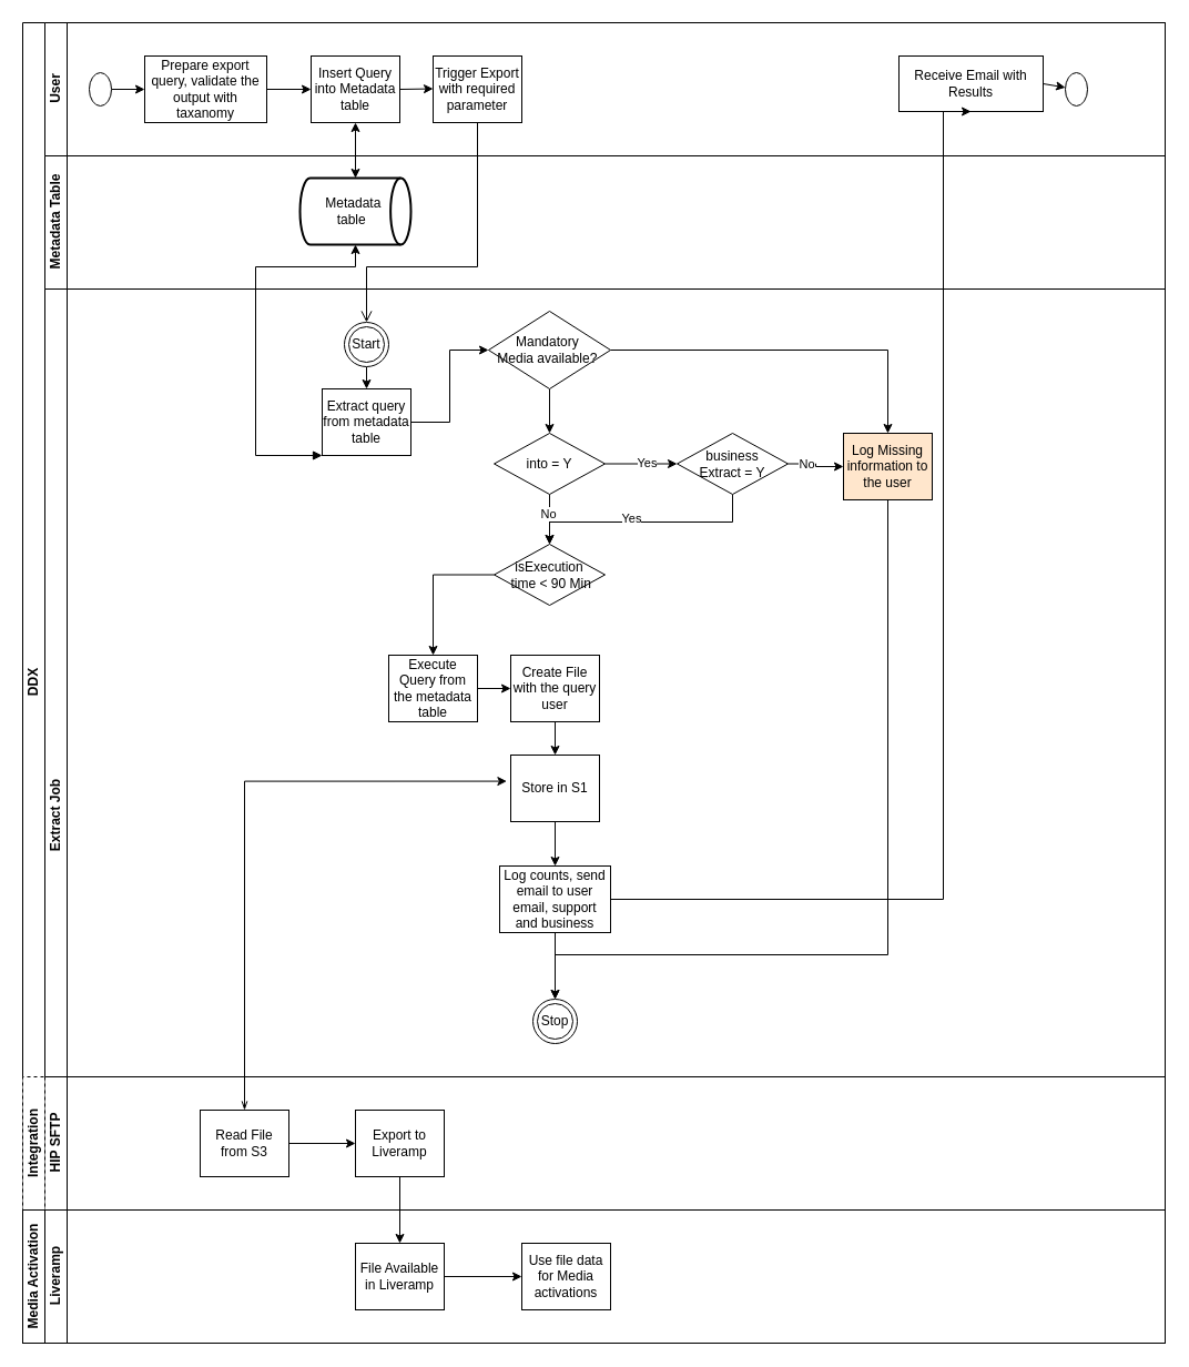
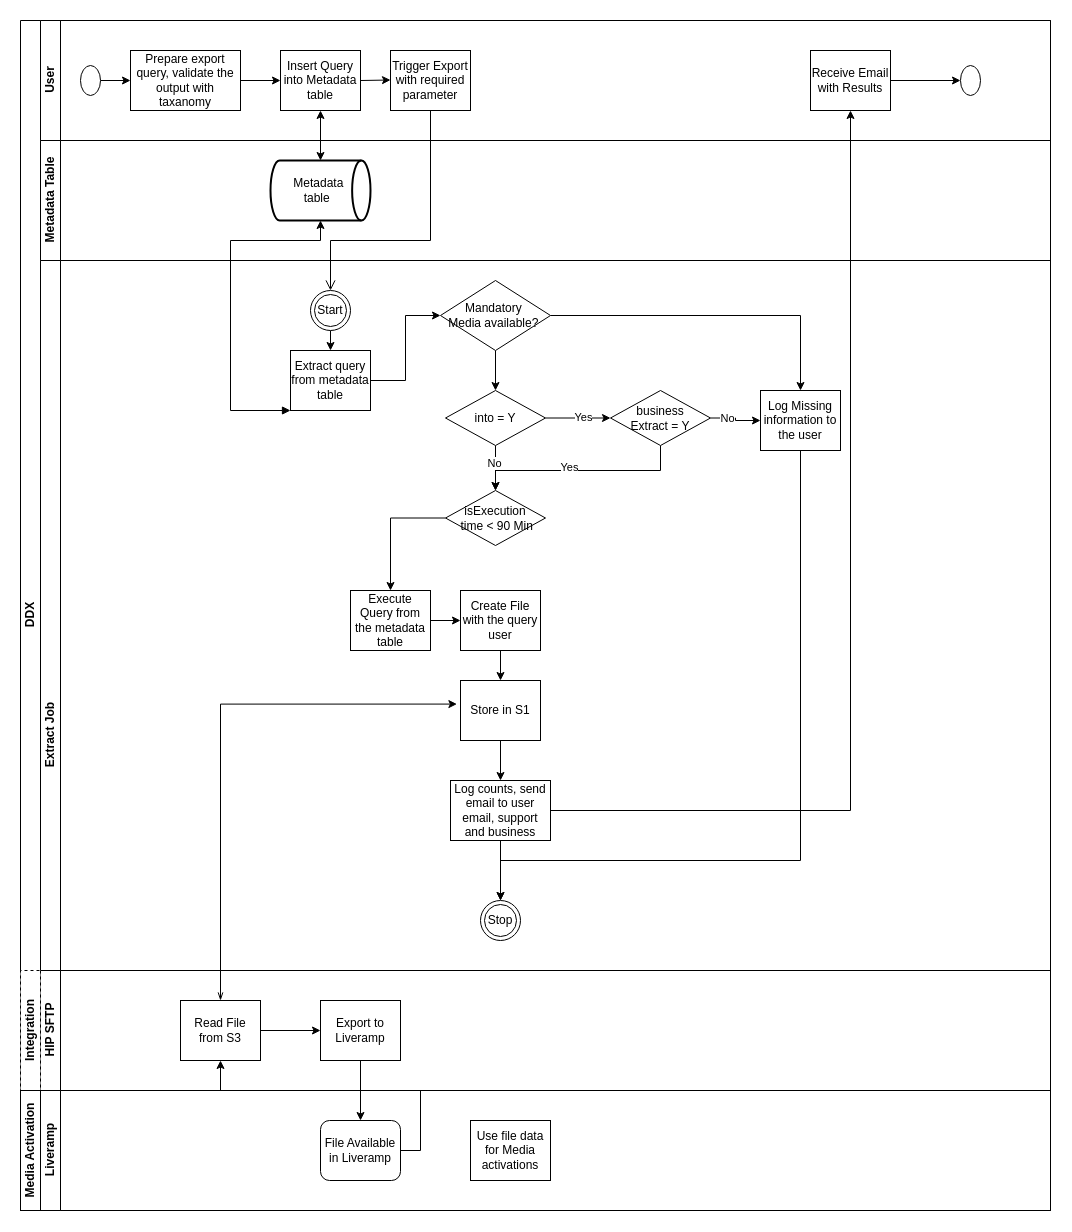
  <mxCell id="0" />
  <mxCell id="1" parent="0" />
  <mxCell id="2" value="DDX" style="swimlane;html=1;childLayout=stackLayout;resizeParent=1;resizeParentMax=0;horizontal=0;startSize=20;horizontalStack=0;" parent="1" vertex="1"><mxGeometry x="20" y="20" width="1030" height="1190" as="geometry" /></mxCell>
  <mxCell id="3" value="User" style="swimlane;html=1;startSize=20;horizontal=0;" parent="2" vertex="1"><mxGeometry x="20" width="1010" height="120" as="geometry" /></mxCell>
  <mxCell id="4" value="" style="edgeStyle=orthogonalEdgeStyle;rounded=0;orthogonalLoop=1;jettySize=auto;html=1;" parent="3" source="5" target="6" edge="1"><mxGeometry relative="1" as="geometry" /></mxCell>
  <mxCell id="5" value="" style="ellipse;whiteSpace=wrap;html=1;" parent="3" vertex="1"><mxGeometry x="40" y="45" width="20" height="30" as="geometry" /></mxCell>
  <mxCell id="6" value="Prepare export query, validate the output with taxanomy" style="rounded=0;whiteSpace=wrap;html=1;fontFamily=Helvetica;fontSize=12;fontColor=#000000;align=center;" parent="3" vertex="1"><mxGeometry x="90" y="30" width="110" height="60" as="geometry" /></mxCell>
  <mxCell id="7" value="Insert Query into Metadata table" style="rounded=0;whiteSpace=wrap;html=1;fontFamily=Helvetica;fontSize=12;fontColor=#000000;align=center;" parent="3" vertex="1"><mxGeometry x="240" y="30" width="80" height="60" as="geometry" /></mxCell>
  <mxCell id="8" value="" style="endArrow=classic;html=1;rounded=0;exitX=1;exitY=0.5;exitDx=0;exitDy=0;entryX=0;entryY=0.5;entryDx=0;entryDy=0;" edge="1" parent="3" source="6" target="7"><mxGeometry width="50" height="50" relative="1" as="geometry"><mxPoint x="250" y="130" as="sourcePoint" /><mxPoint x="240" y="70" as="targetPoint" /></mxGeometry></mxCell>
  <mxCell id="9" value="Trigger Export with required parameter" style="rounded=0;whiteSpace=wrap;html=1;fontFamily=Helvetica;fontSize=12;fontColor=#000000;align=center;" vertex="1" parent="3"><mxGeometry x="350" y="30" width="80" height="60" as="geometry" /></mxCell>
  <mxCell id="10" value="" style="endArrow=classic;startArrow=classic;html=1;rounded=0;exitX=0.5;exitY=0;exitDx=0;exitDy=0;exitPerimeter=0;" edge="1" parent="3" source="16"><mxGeometry width="50" height="50" relative="1" as="geometry"><mxPoint x="230" y="140" as="sourcePoint" /><mxPoint x="280" y="90" as="targetPoint" /></mxGeometry></mxCell>
  <mxCell id="11" value="" style="endArrow=classic;html=1;rounded=0;entryX=0;entryY=0.5;entryDx=0;entryDy=0;" edge="1" parent="3"><mxGeometry width="50" height="50" relative="1" as="geometry"><mxPoint x="320" y="60" as="sourcePoint" /><mxPoint x="350" y="59.5" as="targetPoint" /></mxGeometry></mxCell>
  <mxCell id="12" style="rounded=0;orthogonalLoop=1;jettySize=auto;html=1;exitX=1;exitY=0.5;exitDx=0;exitDy=0;" edge="1" parent="3" source="13" target="14"><mxGeometry relative="1" as="geometry" /></mxCell>
- <mxCell id="13" value="Receive Email with Results" style="rounded=0;whiteSpace=wrap;html=1;fontFamily=Helvetica;fontSize=12;fontColor=#000000;align=center;" vertex="1" parent="3"><mxGeometry x="770" y="30" width="130" height="50" as="geometry" /></mxCell>
+ <mxCell id="13" value="Receive Email with Results" style="rounded=0;whiteSpace=wrap;html=1;fontFamily=Helvetica;fontSize=12;fontColor=#000000;align=center;" vertex="1" parent="3"><mxGeometry x="770" y="30" width="80" height="60" as="geometry" /></mxCell>
  <mxCell id="14" value="" style="ellipse;whiteSpace=wrap;html=1;" vertex="1" parent="3"><mxGeometry x="920" y="45" width="20" height="30" as="geometry" /></mxCell>
  <mxCell id="15" value="Metadata Table" style="swimlane;html=1;startSize=20;horizontal=0;" parent="2" vertex="1"><mxGeometry x="20" y="120" width="1010" height="120" as="geometry" /></mxCell>
  <mxCell id="16" value="Metadata&amp;nbsp;&lt;div&gt;table&amp;nbsp;&amp;nbsp;&lt;/div&gt;" style="strokeWidth=2;html=1;shape=mxgraph.flowchart.direct_data;whiteSpace=wrap;" vertex="1" parent="15"><mxGeometry x="230" y="20" width="100" height="60" as="geometry" /></mxCell>
  <mxCell id="17" value="" style="edgeStyle=orthogonalEdgeStyle;elbow=horizontal;endArrow=open;html=1;rounded=0;endSize=8;startSize=8;exitX=0.5;exitY=1;exitDx=0;exitDy=0;entryX=0.5;entryY=0;entryDx=0;entryDy=0;" edge="1" parent="2" source="9" target="43"><mxGeometry width="50" height="50" relative="1" as="geometry"><mxPoint x="430" y="170" as="sourcePoint" /><mxPoint x="310" y="260" as="targetPoint" /><Array as="points"><mxPoint x="410" y="220" /><mxPoint x="310" y="220" /></Array></mxGeometry></mxCell>
  <mxCell id="18" style="edgeStyle=orthogonalEdgeStyle;rounded=0;orthogonalLoop=1;jettySize=auto;html=1;entryX=0.5;entryY=1;entryDx=0;entryDy=0;entryPerimeter=0;startArrow=block;startFill=1;" edge="1" parent="2" source="23" target="16"><mxGeometry relative="1" as="geometry"><Array as="points"><mxPoint x="210" y="390" /><mxPoint x="210" y="220" /><mxPoint x="300" y="220" /></Array></mxGeometry></mxCell>
  <mxCell id="19" style="edgeStyle=orthogonalEdgeStyle;rounded=0;orthogonalLoop=1;jettySize=auto;html=1;exitX=1;exitY=0.5;exitDx=0;exitDy=0;entryX=0.5;entryY=1;entryDx=0;entryDy=0;" edge="1" parent="2" source="41" target="13"><mxGeometry relative="1" as="geometry"><mxPoint x="710" y="80" as="targetPoint" /><Array as="points"><mxPoint x="830" y="790" /></Array></mxGeometry></mxCell>
  <mxCell id="20" value="Extract Job" style="swimlane;html=1;startSize=20;horizontal=0;" parent="2" vertex="1"><mxGeometry x="20" y="240" width="1010" height="950" as="geometry" /></mxCell>
  <mxCell id="21" style="edgeStyle=orthogonalEdgeStyle;rounded=0;orthogonalLoop=1;jettySize=auto;html=1;entryX=0.5;entryY=0;entryDx=0;entryDy=0;exitX=0.5;exitY=1;exitDx=0;exitDy=0;" edge="1" parent="20" source="43" target="23"><mxGeometry relative="1" as="geometry"><mxPoint x="290" y="80" as="sourcePoint" /></mxGeometry></mxCell>
  <mxCell id="22" style="edgeStyle=orthogonalEdgeStyle;rounded=0;orthogonalLoop=1;jettySize=auto;html=1;entryX=0;entryY=0.5;entryDx=0;entryDy=0;" edge="1" parent="20" source="23" target="26"><mxGeometry relative="1" as="geometry" /></mxCell>
  <mxCell id="23" value="Extract query from metadata table" style="rounded=0;whiteSpace=wrap;html=1;fontFamily=Helvetica;fontSize=12;fontColor=#000000;align=center;" vertex="1" parent="20"><mxGeometry x="250" y="90" width="80" height="60" as="geometry" /></mxCell>
  <mxCell id="24" style="edgeStyle=orthogonalEdgeStyle;rounded=0;orthogonalLoop=1;jettySize=auto;html=1;entryX=0.5;entryY=0;entryDx=0;entryDy=0;" edge="1" parent="20" source="26" target="37"><mxGeometry relative="1" as="geometry" /></mxCell>
  <mxCell id="25" style="edgeStyle=orthogonalEdgeStyle;rounded=0;orthogonalLoop=1;jettySize=auto;html=1;entryX=0.5;entryY=0;entryDx=0;entryDy=0;" edge="1" parent="20" source="26" target="50"><mxGeometry relative="1" as="geometry" /></mxCell>
  <mxCell id="26" value="Mandatory&amp;nbsp;&lt;div&gt;Media available?&amp;nbsp;&lt;/div&gt;" style="rhombus;whiteSpace=wrap;html=1;fontFamily=Helvetica;fontSize=12;fontColor=#000000;align=center;" vertex="1" parent="20"><mxGeometry x="400" y="20" width="110" height="70" as="geometry" /></mxCell>
  <mxCell id="27" style="edgeStyle=orthogonalEdgeStyle;rounded=0;orthogonalLoop=1;jettySize=auto;html=1;exitX=1;exitY=0.5;exitDx=0;exitDy=0;entryX=0;entryY=0.5;entryDx=0;entryDy=0;" edge="1" parent="20" source="28" target="30"><mxGeometry relative="1" as="geometry" /></mxCell>
  <mxCell id="28" value="Execute Query from the metadata table" style="rounded=0;whiteSpace=wrap;html=1;fontFamily=Helvetica;fontSize=12;fontColor=#000000;align=center;" vertex="1" parent="20"><mxGeometry x="310" y="330" width="80" height="60" as="geometry" /></mxCell>
  <mxCell id="29" style="edgeStyle=orthogonalEdgeStyle;rounded=0;orthogonalLoop=1;jettySize=auto;html=1;exitX=0.5;exitY=1;exitDx=0;exitDy=0;entryX=0.5;entryY=0;entryDx=0;entryDy=0;" edge="1" parent="20" source="30" target="32"><mxGeometry relative="1" as="geometry" /></mxCell>
  <mxCell id="30" value="Create File with the query user" style="rounded=0;whiteSpace=wrap;html=1;fontFamily=Helvetica;fontSize=12;fontColor=#000000;align=center;" vertex="1" parent="20"><mxGeometry x="420" y="330" width="80" height="60" as="geometry" /></mxCell>
  <mxCell id="31" style="edgeStyle=orthogonalEdgeStyle;rounded=0;orthogonalLoop=1;jettySize=auto;html=1;exitX=0.5;exitY=1;exitDx=0;exitDy=0;entryX=0.5;entryY=0;entryDx=0;entryDy=0;" edge="1" parent="20" source="32" target="41"><mxGeometry relative="1" as="geometry" /></mxCell>
  <mxCell id="32" value="Store in S1" style="rounded=0;whiteSpace=wrap;html=1;fontFamily=Helvetica;fontSize=12;fontColor=#000000;align=center;" vertex="1" parent="20"><mxGeometry x="420" y="420" width="80" height="60" as="geometry" /></mxCell>
  <mxCell id="33" style="edgeStyle=orthogonalEdgeStyle;rounded=0;orthogonalLoop=1;jettySize=auto;html=1;exitX=0.5;exitY=1;exitDx=0;exitDy=0;entryX=0.5;entryY=0;entryDx=0;entryDy=0;" edge="1" parent="20" source="37" target="39"><mxGeometry relative="1" as="geometry" /></mxCell>
  <mxCell id="34" value="No" style="edgeLabel;html=1;align=center;verticalAlign=middle;resizable=0;points=[];" vertex="1" connectable="0" parent="33"><mxGeometry x="-0.236" y="-2" relative="1" as="geometry"><mxPoint as="offset" /></mxGeometry></mxCell>
  <mxCell id="35" style="edgeStyle=orthogonalEdgeStyle;rounded=0;orthogonalLoop=1;jettySize=auto;html=1;exitX=1;exitY=0.5;exitDx=0;exitDy=0;entryX=0;entryY=0.5;entryDx=0;entryDy=0;" edge="1" parent="20" source="37" target="48"><mxGeometry relative="1" as="geometry" /></mxCell>
  <mxCell id="36" value="Yes" style="edgeLabel;html=1;align=center;verticalAlign=middle;resizable=0;points=[];" vertex="1" connectable="0" parent="35"><mxGeometry x="0.139" y="1" relative="1" as="geometry"><mxPoint as="offset" /></mxGeometry></mxCell>
  <mxCell id="37" value="into = Y" style="rhombus;whiteSpace=wrap;html=1;fontFamily=Helvetica;fontSize=12;fontColor=#000000;align=center;" vertex="1" parent="20"><mxGeometry x="405" y="130" width="100" height="55" as="geometry" /></mxCell>
  <mxCell id="38" style="edgeStyle=orthogonalEdgeStyle;rounded=0;orthogonalLoop=1;jettySize=auto;html=1;entryX=0.5;entryY=0;entryDx=0;entryDy=0;" edge="1" parent="20" source="39" target="28"><mxGeometry relative="1" as="geometry" /></mxCell>
  <mxCell id="39" value="isExecution&lt;div&gt;&amp;nbsp;time &amp;lt; 90 Min&lt;/div&gt;" style="rhombus;whiteSpace=wrap;html=1;fontFamily=Helvetica;fontSize=12;fontColor=#000000;align=center;" vertex="1" parent="20"><mxGeometry x="405" y="230" width="100" height="55" as="geometry" /></mxCell>
  <mxCell id="40" style="edgeStyle=orthogonalEdgeStyle;rounded=0;orthogonalLoop=1;jettySize=auto;html=1;" edge="1" parent="20" source="41"><mxGeometry relative="1" as="geometry"><mxPoint x="460" y="640" as="targetPoint" /></mxGeometry></mxCell>
  <mxCell id="41" value="Log counts, send email to user email, support and business" style="rounded=0;whiteSpace=wrap;html=1;fontFamily=Helvetica;fontSize=12;fontColor=#000000;align=center;" vertex="1" parent="20"><mxGeometry x="410" y="520" width="100" height="60" as="geometry" /></mxCell>
  <mxCell id="42" value="Stop" style="ellipse;shape=doubleEllipse;whiteSpace=wrap;html=1;aspect=fixed;" vertex="1" parent="20"><mxGeometry x="440" y="640" width="40" height="40" as="geometry" /></mxCell>
  <mxCell id="43" value="Start" style="ellipse;shape=doubleEllipse;whiteSpace=wrap;html=1;aspect=fixed;" vertex="1" parent="20"><mxGeometry x="270" y="30" width="40" height="40" as="geometry" /></mxCell>
  <mxCell id="44" style="edgeStyle=orthogonalEdgeStyle;rounded=0;orthogonalLoop=1;jettySize=auto;html=1;" edge="1" parent="20" source="48" target="39"><mxGeometry relative="1" as="geometry"><Array as="points"><mxPoint x="620" y="210" /><mxPoint x="455" y="210" /></Array></mxGeometry></mxCell>
  <mxCell id="45" value="Yes" style="edgeLabel;html=1;align=center;verticalAlign=middle;resizable=0;points=[];" vertex="1" connectable="0" parent="44"><mxGeometry x="0.116" y="-4" relative="1" as="geometry"><mxPoint as="offset" /></mxGeometry></mxCell>
  <mxCell id="46" style="edgeStyle=orthogonalEdgeStyle;rounded=0;orthogonalLoop=1;jettySize=auto;html=1;exitX=1;exitY=0.5;exitDx=0;exitDy=0;entryX=0;entryY=0.5;entryDx=0;entryDy=0;" edge="1" parent="20" source="48" target="50"><mxGeometry relative="1" as="geometry" /></mxCell>
  <mxCell id="47" value="No" style="edgeLabel;html=1;align=center;verticalAlign=middle;resizable=0;points=[];" vertex="1" connectable="0" parent="46"><mxGeometry x="-0.396" relative="1" as="geometry"><mxPoint as="offset" /></mxGeometry></mxCell>
  <mxCell id="48" value="business&lt;div&gt;Extract = Y&lt;/div&gt;" style="rhombus;whiteSpace=wrap;html=1;fontFamily=Helvetica;fontSize=12;fontColor=#000000;align=center;" vertex="1" parent="20"><mxGeometry x="570" y="130" width="100" height="55" as="geometry" /></mxCell>
  <mxCell id="49" style="edgeStyle=orthogonalEdgeStyle;rounded=0;orthogonalLoop=1;jettySize=auto;html=1;exitX=0.5;exitY=1;exitDx=0;exitDy=0;entryX=0.5;entryY=0;entryDx=0;entryDy=0;" edge="1" parent="20" source="50" target="42"><mxGeometry relative="1" as="geometry"><Array as="points"><mxPoint x="760" y="600" /><mxPoint x="460" y="600" /></Array></mxGeometry></mxCell>
- <mxCell id="50" value="Log Missing information to the user" style="rounded=0;whiteSpace=wrap;html=1;fontFamily=Helvetica;fontSize=12;fontColor=#000000;align=center;fillColor=#ffe6cc;" vertex="1" parent="20"><mxGeometry x="720" y="130" width="80" height="60" as="geometry" /></mxCell>
+ <mxCell id="50" value="Log Missing information to the user" style="rounded=0;whiteSpace=wrap;html=1;fontFamily=Helvetica;fontSize=12;fontColor=#000000;align=center;" vertex="1" parent="20"><mxGeometry x="720" y="130" width="80" height="60" as="geometry" /></mxCell>
  <mxCell id="51" value="HIP SFTP" style="swimlane;html=1;startSize=20;horizontal=0;" vertex="1" parent="20"><mxGeometry y="710" width="1010" height="120" as="geometry" /></mxCell>
  <mxCell id="52" value="&lt;b&gt;Integration&lt;/b&gt;" style="rounded=0;whiteSpace=wrap;html=1;direction=south;horizontal=0;dashed=1;" vertex="1" parent="51"><mxGeometry x="-20" width="20" height="120" as="geometry" /></mxCell>
  <mxCell id="53" style="edgeStyle=orthogonalEdgeStyle;rounded=0;orthogonalLoop=1;jettySize=auto;html=1;exitX=1;exitY=0.5;exitDx=0;exitDy=0;entryX=0;entryY=0.5;entryDx=0;entryDy=0;" edge="1" parent="51" source="54" target="55"><mxGeometry relative="1" as="geometry" /></mxCell>
  <mxCell id="54" value="Read File from S3" style="rounded=0;whiteSpace=wrap;html=1;fontFamily=Helvetica;fontSize=12;fontColor=#000000;align=center;" vertex="1" parent="51"><mxGeometry x="140" y="30" width="80" height="60" as="geometry" /></mxCell>
  <mxCell id="55" value="Export to Liveramp" style="rounded=0;whiteSpace=wrap;html=1;fontFamily=Helvetica;fontSize=12;fontColor=#000000;align=center;" vertex="1" parent="51"><mxGeometry x="280" y="30" width="80" height="60" as="geometry" /></mxCell>
  <mxCell id="56" value="Liveramp" style="swimlane;html=1;startSize=20;horizontal=0;" vertex="1" parent="20"><mxGeometry y="830" width="1010" height="120" as="geometry" /></mxCell>
  <mxCell id="57" value="Media Activation" style="rounded=0;whiteSpace=wrap;html=1;direction=south;horizontal=0;fontStyle=1" vertex="1" parent="56"><mxGeometry x="-20" width="20" height="120" as="geometry" /></mxCell>
- <mxCell id="58" style="edgeStyle=orthogonalEdgeStyle;rounded=0;orthogonalLoop=1;jettySize=auto;html=1;exitX=1;exitY=0.5;exitDx=0;exitDy=0;entryX=0;entryY=0.5;entryDx=0;entryDy=0;" edge="1" parent="56" source="59" target="60"><mxGeometry relative="1" as="geometry" /></mxCell>
- <mxCell id="59" value="File Available in Liveramp" style="rounded=0;whiteSpace=wrap;html=1;fontFamily=Helvetica;fontSize=12;fontColor=#000000;align=center;" vertex="1" parent="56"><mxGeometry x="280" y="30" width="80" height="60" as="geometry" /></mxCell>
+ <mxCell id="58" style="edgeStyle=orthogonalEdgeStyle;rounded=0;orthogonalLoop=1;jettySize=auto;html=1;exitX=1;exitY=0.5;exitDx=0;exitDy=0;" edge="1" parent="56" source="59" target="54"><mxGeometry relative="1" as="geometry" /></mxCell>
+ <mxCell id="59" value="File Available in Liveramp" style="whiteSpace=wrap;html=1;fontFamily=Helvetica;fontSize=12;fontColor=#000000;align=center;rounded=1;" vertex="1" parent="56"><mxGeometry x="280" y="30" width="80" height="60" as="geometry" /></mxCell>
  <mxCell id="60" value="Use file data for Media activations" style="rounded=0;whiteSpace=wrap;html=1;fontFamily=Helvetica;fontSize=12;fontColor=#000000;align=center;" vertex="1" parent="56"><mxGeometry x="430" y="30" width="80" height="60" as="geometry" /></mxCell>
  <mxCell id="61" style="edgeStyle=orthogonalEdgeStyle;rounded=0;orthogonalLoop=1;jettySize=auto;html=1;entryX=-0.045;entryY=0.393;entryDx=0;entryDy=0;entryPerimeter=0;exitX=0.5;exitY=0;exitDx=0;exitDy=0;startArrow=openThin;startFill=0;" edge="1" parent="20" source="54" target="32"><mxGeometry relative="1" as="geometry"><Array as="points"><mxPoint x="180" y="444" /></Array></mxGeometry></mxCell>
  <mxCell id="62" style="edgeStyle=orthogonalEdgeStyle;rounded=0;orthogonalLoop=1;jettySize=auto;html=1;exitX=0.5;exitY=1;exitDx=0;exitDy=0;entryX=0.5;entryY=0;entryDx=0;entryDy=0;" edge="1" parent="20" source="55" target="59"><mxGeometry relative="1" as="geometry" /></mxCell>
